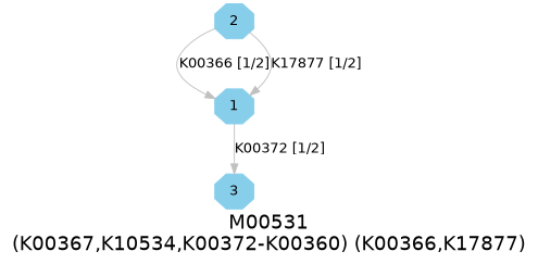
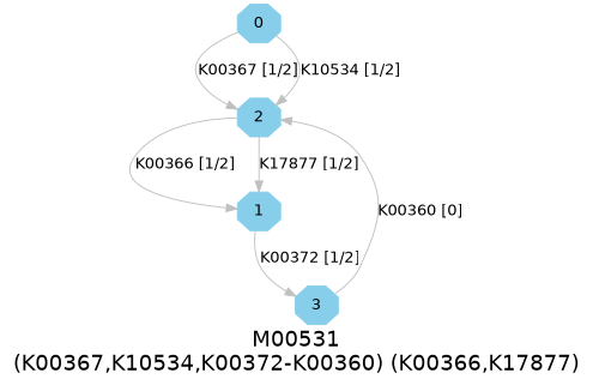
  digraph {
    fontname="DejaVu Sans"
    fontsize=20
    label="M00531\n(K00367,K10534,K00372-K00360) (K00366,K17877)"
    node [color=skyblue fontname="DejaVu Sans" shape=octagon style=filled]
    edge [color=grey fontname="DejaVu Sans"]
+   0 [height=.3 width=.3]
    1 [height=.3 width=.3]
    2 [height=.3 width=.3]
    3 [height=.3 width=.3]
    subgraph sub_1 {
+     0
      1
      2
      3
    }
+   0 -> 2 [label="K00367 [1/2]"]
+   0 -> 2 [label="K10534 [1/2]"]
    1 -> 3 [label="K00372 [1/2]"]
    2 -> 1 [label="K00366 [1/2]"]
    2 -> 1 [label="K17877 [1/2]"]
+   3 -> 2 [label="K00360 [0]"]
  }
